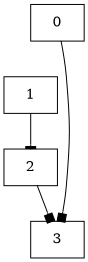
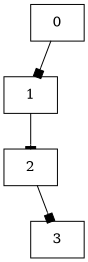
  digraph {
    node [shape=record]
    edge [arrowhead=box]
    n1 [label="{0}"]
    n2 [label="{1}"]
    n3 [label="{2}"]
    n4 [label="{3}"]
-   n1 -> n4
+   n1 -> n2
    n2 -> n3 [arrowhead=tee]
    n3 -> n4
  }
